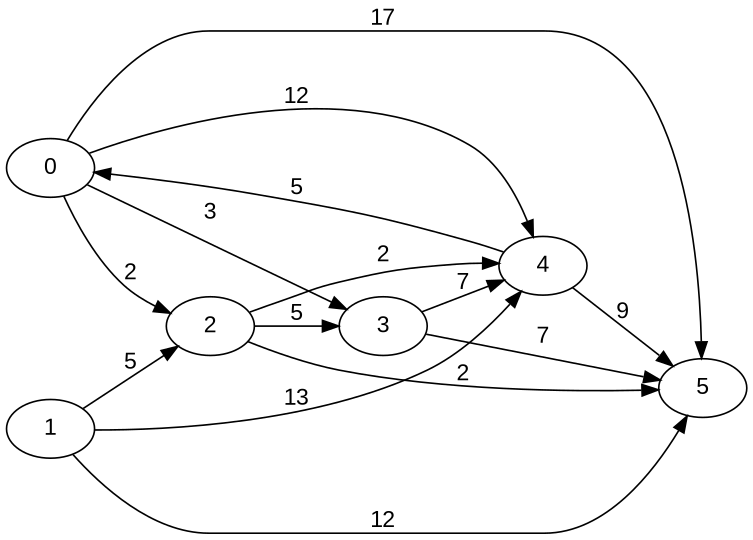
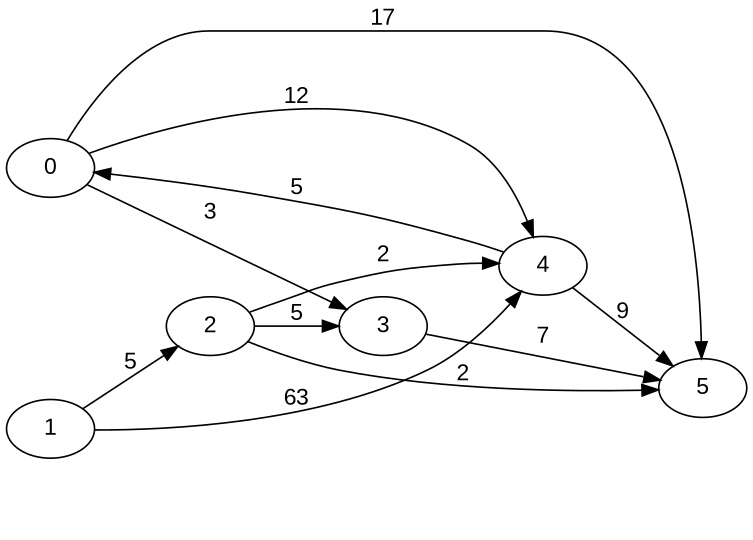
  digraph {
    fontname="Liberation Sans"
    rankdir=LR
    node [fontname="Liberation Sans"]
    edge [fontname="Liberation Sans"]
    0
    2
    3
    4
    5
    1
-   0 -> 2 [label=2]
    0 -> 3 [label=3]
    0 -> 4 [label=12]
    0 -> 5 [label=17]
    2 -> 3 [label=5]
    2 -> 4 [label=2]
    2 -> 5 [label=2]
-   3 -> 4 [label=7]
    3 -> 5 [label=7]
    4 -> 0 [label=5]
    4 -> 5 [label=9]
    1 -> 2 [label=5]
-   1 -> 4 [label=13]
-   1 -> 5 [label=12]
+   1 -> 4 [label=63]
  }
